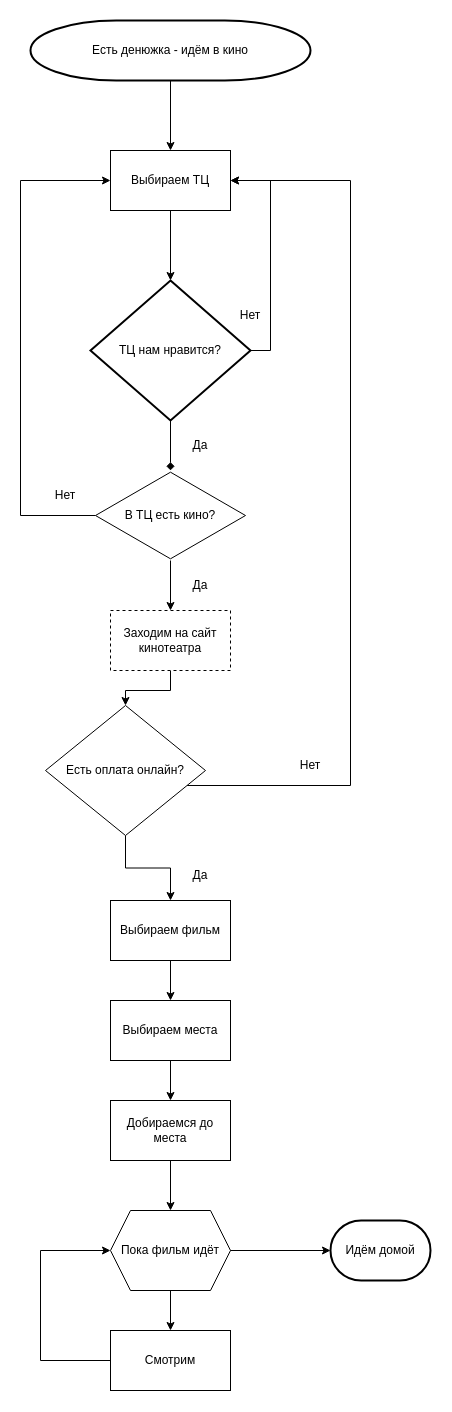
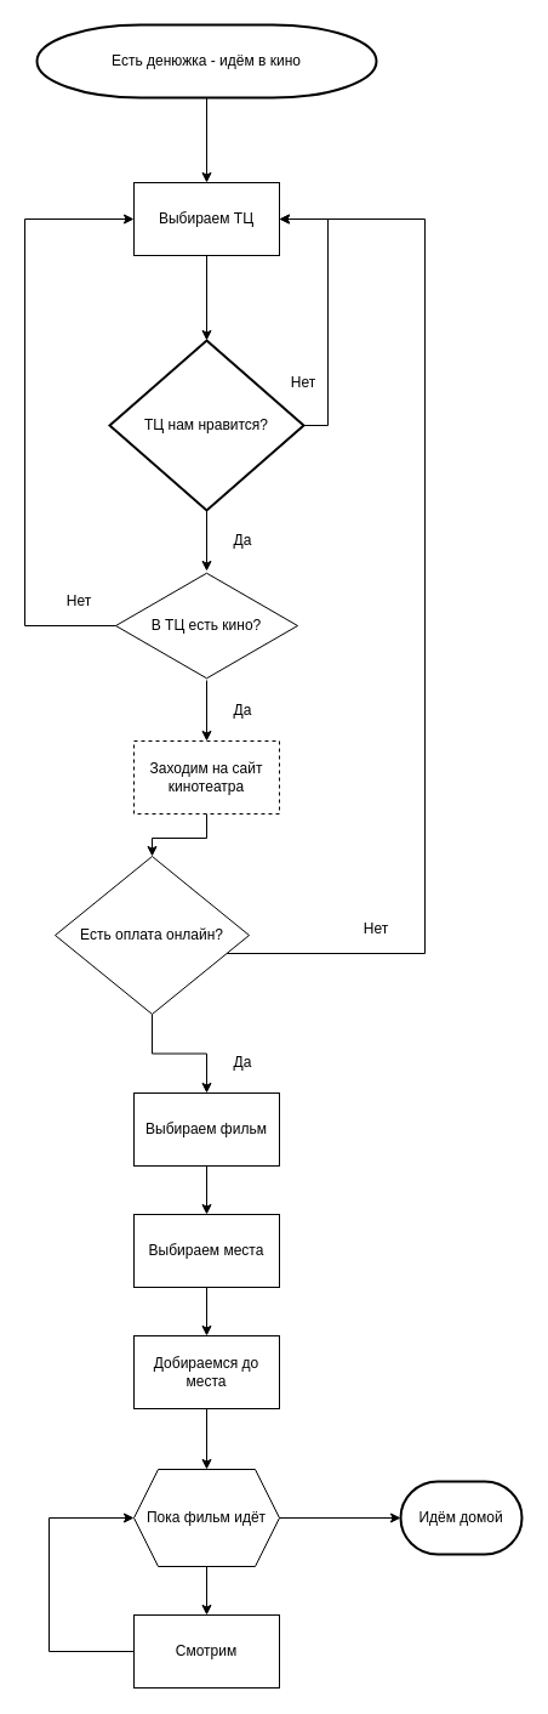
  <mxCell id="0" />
  <mxCell id="1" parent="0" />
  <mxCell id="2" value="" style="edgeStyle=orthogonalEdgeStyle;rounded=0;orthogonalLoop=1;jettySize=auto;html=1;" edge="1" parent="1" source="3" target="5"><mxGeometry relative="1" as="geometry" /></mxCell>
  <mxCell id="3" value="Есть денюжка - идём в кино" style="strokeWidth=2;html=1;shape=mxgraph.flowchart.terminator;whiteSpace=wrap;" vertex="1" parent="1"><mxGeometry x="30" y="20" width="280" height="60" as="geometry" /></mxCell>
  <mxCell id="4" value="" style="edgeStyle=orthogonalEdgeStyle;rounded=0;orthogonalLoop=1;jettySize=auto;html=1;" edge="1" parent="1" source="5" target="8"><mxGeometry relative="1" as="geometry" /></mxCell>
  <mxCell id="5" value="Выбираем ТЦ" style="rounded=0;whiteSpace=wrap;html=1;" vertex="1" parent="1"><mxGeometry x="110" y="150" width="120" height="60" as="geometry" /></mxCell>
  <mxCell id="6" style="edgeStyle=orthogonalEdgeStyle;rounded=0;orthogonalLoop=1;jettySize=auto;html=1;exitX=1;exitY=0.5;exitDx=0;exitDy=0;exitPerimeter=0;entryX=1;entryY=0.5;entryDx=0;entryDy=0;" edge="1" parent="1" source="8" target="5"><mxGeometry relative="1" as="geometry" /></mxCell>
- <mxCell id="7" value="" style="edgeStyle=orthogonalEdgeStyle;rounded=0;orthogonalLoop=1;jettySize=auto;html=1;endArrow=diamond;" edge="1" parent="1" source="8" target="12"><mxGeometry relative="1" as="geometry" /></mxCell>
+ <mxCell id="7" value="" style="edgeStyle=orthogonalEdgeStyle;rounded=0;orthogonalLoop=1;jettySize=auto;html=1;" edge="1" parent="1" source="8" target="12"><mxGeometry relative="1" as="geometry" /></mxCell>
  <mxCell id="8" value="ТЦ нам нравится?" style="strokeWidth=2;html=1;shape=mxgraph.flowchart.decision;whiteSpace=wrap;" vertex="1" parent="1"><mxGeometry x="90" y="280" width="160" height="140" as="geometry" /></mxCell>
  <mxCell id="9" value="Нет" style="text;html=1;strokeColor=none;fillColor=none;align=center;verticalAlign=middle;whiteSpace=wrap;rounded=0;" vertex="1" parent="1"><mxGeometry x="220" y="300" width="60" height="30" as="geometry" /></mxCell>
  <mxCell id="10" style="edgeStyle=orthogonalEdgeStyle;rounded=0;orthogonalLoop=1;jettySize=auto;html=1;entryX=0;entryY=0.5;entryDx=0;entryDy=0;" edge="1" parent="1" source="12" target="5"><mxGeometry relative="1" as="geometry"><Array as="points"><mxPoint x="20" y="515" /><mxPoint x="20" y="180" /></Array></mxGeometry></mxCell>
  <mxCell id="11" value="" style="edgeStyle=orthogonalEdgeStyle;rounded=0;orthogonalLoop=1;jettySize=auto;html=1;" edge="1" parent="1" source="12" target="16"><mxGeometry relative="1" as="geometry" /></mxCell>
  <mxCell id="12" value="В ТЦ есть кино?" style="html=1;whiteSpace=wrap;aspect=fixed;shape=isoRectangle;" vertex="1" parent="1"><mxGeometry x="95" y="470" width="150" height="90" as="geometry" /></mxCell>
  <mxCell id="13" value="Да" style="text;html=1;strokeColor=none;fillColor=none;align=center;verticalAlign=middle;whiteSpace=wrap;rounded=0;" vertex="1" parent="1"><mxGeometry x="170" y="430" width="60" height="30" as="geometry" /></mxCell>
  <mxCell id="14" value="Нет" style="text;html=1;strokeColor=none;fillColor=none;align=center;verticalAlign=middle;whiteSpace=wrap;rounded=0;" vertex="1" parent="1"><mxGeometry x="35" y="480" width="60" height="30" as="geometry" /></mxCell>
  <mxCell id="15" value="" style="edgeStyle=orthogonalEdgeStyle;rounded=0;orthogonalLoop=1;jettySize=auto;html=1;" edge="1" parent="1" source="16" target="19"><mxGeometry relative="1" as="geometry" /></mxCell>
  <mxCell id="16" value="Заходим на сайт кинотеатра" style="rounded=0;whiteSpace=wrap;html=1;dashed=1;" vertex="1" parent="1"><mxGeometry x="110" y="610" width="120" height="60" as="geometry" /></mxCell>
  <mxCell id="17" style="edgeStyle=orthogonalEdgeStyle;rounded=0;orthogonalLoop=1;jettySize=auto;html=1;entryX=1;entryY=0.5;entryDx=0;entryDy=0;" edge="1" parent="1" source="19" target="5"><mxGeometry relative="1" as="geometry"><Array as="points"><mxPoint x="350" y="785" /><mxPoint x="350" y="180" /></Array></mxGeometry></mxCell>
  <mxCell id="18" value="" style="edgeStyle=orthogonalEdgeStyle;rounded=0;orthogonalLoop=1;jettySize=auto;html=1;" edge="1" parent="1" source="19" target="23"><mxGeometry relative="1" as="geometry" /></mxCell>
  <mxCell id="19" value="Есть оплата онлайн?" style="rhombus;whiteSpace=wrap;html=1;" vertex="1" parent="1"><mxGeometry x="45" y="705" width="160" height="130" as="geometry" /></mxCell>
  <mxCell id="20" style="edgeStyle=orthogonalEdgeStyle;rounded=0;orthogonalLoop=1;jettySize=auto;html=1;exitX=0.5;exitY=1;exitDx=0;exitDy=0;" edge="1" parent="1" source="19" target="19"><mxGeometry relative="1" as="geometry" /></mxCell>
  <mxCell id="21" value="Нет" style="text;html=1;strokeColor=none;fillColor=none;align=center;verticalAlign=middle;whiteSpace=wrap;rounded=0;" vertex="1" parent="1"><mxGeometry x="280" y="750" width="60" height="30" as="geometry" /></mxCell>
  <mxCell id="22" value="" style="edgeStyle=orthogonalEdgeStyle;rounded=0;orthogonalLoop=1;jettySize=auto;html=1;" edge="1" parent="1" source="23" target="27"><mxGeometry relative="1" as="geometry" /></mxCell>
  <mxCell id="23" value="Выбираем фильм" style="rounded=0;whiteSpace=wrap;html=1;" vertex="1" parent="1"><mxGeometry x="110" y="900" width="120" height="60" as="geometry" /></mxCell>
  <mxCell id="24" value="Да" style="text;html=1;strokeColor=none;fillColor=none;align=center;verticalAlign=middle;whiteSpace=wrap;rounded=0;" vertex="1" parent="1"><mxGeometry x="170" y="570" width="60" height="30" as="geometry" /></mxCell>
  <mxCell id="25" value="Да" style="text;html=1;strokeColor=none;fillColor=none;align=center;verticalAlign=middle;whiteSpace=wrap;rounded=0;" vertex="1" parent="1"><mxGeometry x="170" y="860" width="60" height="30" as="geometry" /></mxCell>
  <mxCell id="26" value="" style="edgeStyle=orthogonalEdgeStyle;rounded=0;orthogonalLoop=1;jettySize=auto;html=1;" edge="1" parent="1" source="27" target="29"><mxGeometry relative="1" as="geometry" /></mxCell>
  <mxCell id="27" value="Выбираем места" style="rounded=0;whiteSpace=wrap;html=1;" vertex="1" parent="1"><mxGeometry x="110" y="1000" width="120" height="60" as="geometry" /></mxCell>
  <mxCell id="28" value="" style="edgeStyle=orthogonalEdgeStyle;rounded=0;orthogonalLoop=1;jettySize=auto;html=1;" edge="1" parent="1" source="29" target="31"><mxGeometry relative="1" as="geometry" /></mxCell>
  <mxCell id="29" value="Добираемся до места" style="rounded=0;whiteSpace=wrap;html=1;" vertex="1" parent="1"><mxGeometry x="110" y="1100" width="120" height="60" as="geometry" /></mxCell>
  <mxCell id="30" value="" style="edgeStyle=orthogonalEdgeStyle;rounded=0;orthogonalLoop=1;jettySize=auto;html=1;" edge="1" parent="1" source="31" target="33"><mxGeometry relative="1" as="geometry" /></mxCell>
  <mxCell id="31" value="Пока фильм идёт" style="shape=hexagon;perimeter=hexagonPerimeter2;whiteSpace=wrap;html=1;fixedSize=1;" vertex="1" parent="1"><mxGeometry x="110" y="1210" width="120" height="80" as="geometry" /></mxCell>
  <mxCell id="32" style="edgeStyle=orthogonalEdgeStyle;rounded=0;orthogonalLoop=1;jettySize=auto;html=1;entryX=0;entryY=0.5;entryDx=0;entryDy=0;" edge="1" parent="1" source="33" target="31"><mxGeometry relative="1" as="geometry"><Array as="points"><mxPoint x="40" y="1360" /><mxPoint x="40" y="1250" /></Array></mxGeometry></mxCell>
  <mxCell id="33" value="Смотрим" style="rounded=0;whiteSpace=wrap;html=1;" vertex="1" parent="1"><mxGeometry x="110" y="1330" width="120" height="60" as="geometry" /></mxCell>
  <mxCell id="34" value="Идём домой" style="strokeWidth=2;html=1;shape=mxgraph.flowchart.terminator;whiteSpace=wrap;" vertex="1" parent="1"><mxGeometry x="330" y="1220" width="100" height="60" as="geometry" /></mxCell>
  <mxCell id="35" style="edgeStyle=orthogonalEdgeStyle;rounded=0;orthogonalLoop=1;jettySize=auto;html=1;entryX=0;entryY=0.5;entryDx=0;entryDy=0;entryPerimeter=0;" edge="1" parent="1" source="31" target="34"><mxGeometry relative="1" as="geometry" /></mxCell>
